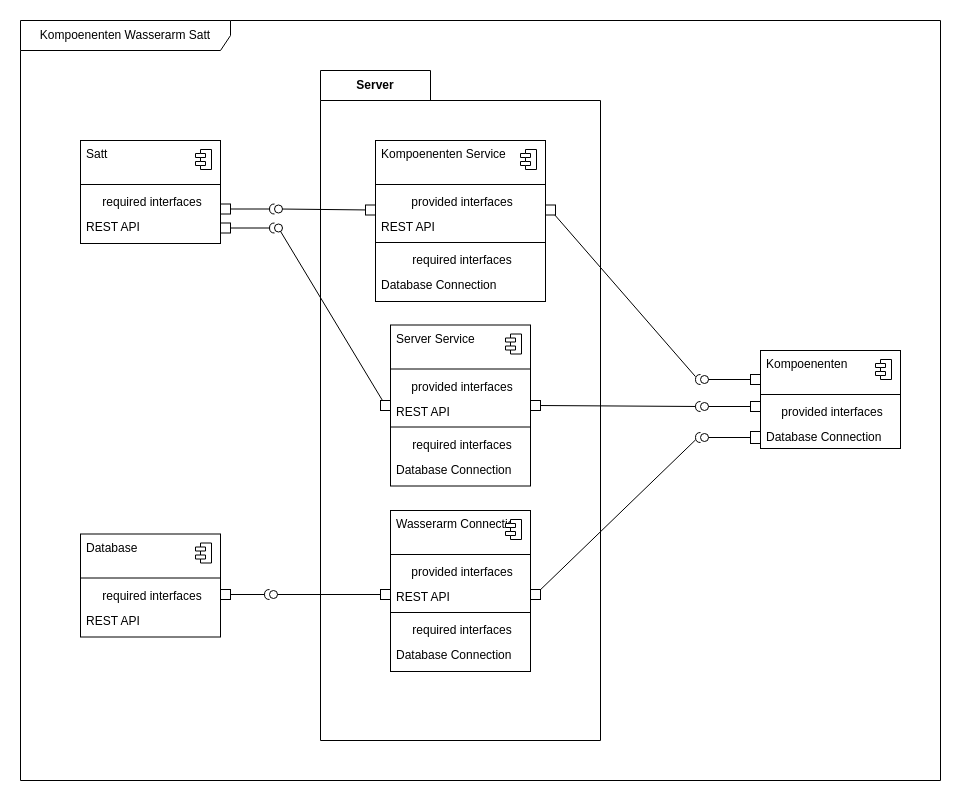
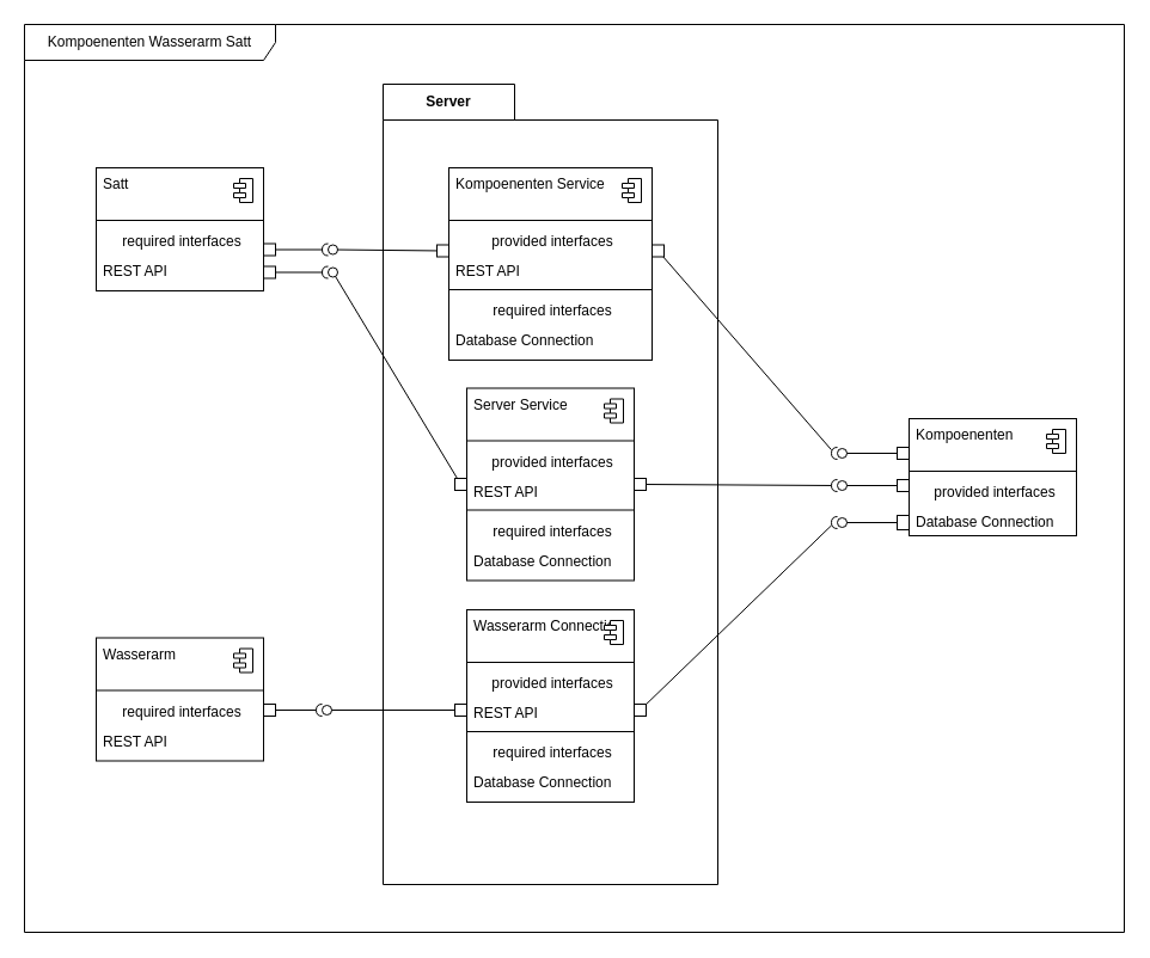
  <mxCell id="0" />
  <mxCell id="1" parent="0" />
  <mxCell id="2" value="Kompoenenten Wasserarm Satt" style="shape=umlFrame;whiteSpace=wrap;html=1;pointerEvents=0;recursiveResize=0;container=1;collapsible=0;width=210;height=30;" vertex="1" parent="1"><mxGeometry x="20" y="20" width="920" height="760" as="geometry" /></mxCell>
  <mxCell id="3" value="" style="fontStyle=1;align=center;verticalAlign=top;childLayout=stackLayout;horizontal=1;horizontalStack=0;resizeParent=1;resizeParentMax=0;resizeLast=0;marginBottom=0;" vertex="1" parent="2"><mxGeometry x="740" y="330" width="140" height="98" as="geometry" /></mxCell>
  <mxCell id="4" value="Kompoenenten" style="html=1;align=left;spacingLeft=4;verticalAlign=top;strokeColor=none;fillColor=none;whiteSpace=wrap;" vertex="1" parent="3"><mxGeometry width="140" height="40" as="geometry" /></mxCell>
  <mxCell id="5" value="" style="shape=module;jettyWidth=10;jettyHeight=4;" vertex="1" parent="4"><mxGeometry x="1" width="16" height="20" relative="1" as="geometry"><mxPoint x="-25" y="9" as="offset" /></mxGeometry></mxCell>
  <mxCell id="6" value="" style="line;strokeWidth=1;fillColor=none;align=left;verticalAlign=middle;spacingTop=-1;spacingLeft=3;spacingRight=3;rotatable=0;labelPosition=right;points=[];portConstraint=eastwest;" vertex="1" parent="3"><mxGeometry y="40" width="140" height="8" as="geometry" /></mxCell>
  <mxCell id="7" value="provided interfaces" style="html=1;align=center;spacingLeft=4;verticalAlign=top;strokeColor=none;fillColor=none;whiteSpace=wrap;" vertex="1" parent="3"><mxGeometry y="48" width="140" height="25" as="geometry" /></mxCell>
  <mxCell id="8" value="Database Connection" style="html=1;align=left;spacingLeft=4;verticalAlign=top;strokeColor=none;fillColor=none;whiteSpace=wrap;" vertex="1" parent="3"><mxGeometry y="73" width="140" height="25" as="geometry" /></mxCell>
  <mxCell id="9" value="" style="fontStyle=1;align=center;verticalAlign=top;childLayout=stackLayout;horizontal=1;horizontalStack=0;resizeParent=1;resizeParentMax=0;resizeLast=0;marginBottom=0;" vertex="1" parent="2"><mxGeometry x="60" y="120" width="140" height="103" as="geometry" /></mxCell>
  <mxCell id="10" value="Satt" style="html=1;align=left;spacingLeft=4;verticalAlign=top;strokeColor=none;fillColor=none;whiteSpace=wrap;" vertex="1" parent="9"><mxGeometry width="140" height="40" as="geometry" /></mxCell>
  <mxCell id="11" value="" style="shape=module;jettyWidth=10;jettyHeight=4;" vertex="1" parent="10"><mxGeometry x="1" width="16" height="20" relative="1" as="geometry"><mxPoint x="-25" y="9" as="offset" /></mxGeometry></mxCell>
  <mxCell id="12" value="" style="line;strokeWidth=1;fillColor=none;align=left;verticalAlign=middle;spacingTop=-1;spacingLeft=3;spacingRight=3;rotatable=0;labelPosition=right;points=[];portConstraint=eastwest;" vertex="1" parent="9"><mxGeometry y="40" width="140" height="8" as="geometry" /></mxCell>
  <mxCell id="13" value="required interfaces" style="html=1;align=center;spacingLeft=4;verticalAlign=top;strokeColor=none;fillColor=none;whiteSpace=wrap;" vertex="1" parent="9"><mxGeometry y="48" width="140" height="25" as="geometry" /></mxCell>
  <mxCell id="14" value="REST API" style="html=1;align=left;spacingLeft=4;verticalAlign=top;strokeColor=none;fillColor=none;whiteSpace=wrap;" vertex="1" parent="9"><mxGeometry y="73" width="140" height="30" as="geometry" /></mxCell>
  <mxCell id="15" value="" style="fontStyle=1;align=center;verticalAlign=top;childLayout=stackLayout;horizontal=1;horizontalStack=0;resizeParent=1;resizeParentMax=0;resizeLast=0;marginBottom=0;" vertex="1" parent="2"><mxGeometry x="60" y="513.5" width="140" height="103" as="geometry" /></mxCell>
- <mxCell id="16" value="Database" style="html=1;align=left;spacingLeft=4;verticalAlign=top;strokeColor=none;fillColor=none;whiteSpace=wrap;" vertex="1" parent="15"><mxGeometry width="140" height="40" as="geometry" /></mxCell>
+ <mxCell id="16" value="Wasserarm" style="html=1;align=left;spacingLeft=4;verticalAlign=top;strokeColor=none;fillColor=none;whiteSpace=wrap;" vertex="1" parent="15"><mxGeometry width="140" height="40" as="geometry" /></mxCell>
  <mxCell id="17" value="" style="shape=module;jettyWidth=10;jettyHeight=4;" vertex="1" parent="16"><mxGeometry x="1" width="16" height="20" relative="1" as="geometry"><mxPoint x="-25" y="9" as="offset" /></mxGeometry></mxCell>
  <mxCell id="18" value="" style="line;strokeWidth=1;fillColor=none;align=left;verticalAlign=middle;spacingTop=-1;spacingLeft=3;spacingRight=3;rotatable=0;labelPosition=right;points=[];portConstraint=eastwest;" vertex="1" parent="15"><mxGeometry y="40" width="140" height="8" as="geometry" /></mxCell>
  <mxCell id="19" value="required interfaces" style="html=1;align=center;spacingLeft=4;verticalAlign=top;strokeColor=none;fillColor=none;whiteSpace=wrap;" vertex="1" parent="15"><mxGeometry y="48" width="140" height="25" as="geometry" /></mxCell>
  <mxCell id="20" value="REST API" style="html=1;align=left;spacingLeft=4;verticalAlign=top;strokeColor=none;fillColor=none;whiteSpace=wrap;" vertex="1" parent="15"><mxGeometry y="73" width="140" height="30" as="geometry" /></mxCell>
  <mxCell id="21" value="Server" style="shape=folder;fontStyle=1;tabWidth=110;tabHeight=30;tabPosition=left;html=1;boundedLbl=1;labelInHeader=1;container=1;collapsible=0;recursiveResize=0;whiteSpace=wrap;" vertex="1" parent="2"><mxGeometry x="300" y="50" width="280" height="670" as="geometry" /></mxCell>
  <mxCell id="22" value="" style="fontStyle=1;align=center;verticalAlign=top;childLayout=stackLayout;horizontal=1;horizontalStack=0;resizeParent=1;resizeParentMax=0;resizeLast=0;marginBottom=0;" vertex="1" parent="21"><mxGeometry x="55" y="70" width="170" height="161" as="geometry" /></mxCell>
  <mxCell id="23" value="Kompoenenten Service" style="html=1;align=left;spacingLeft=4;verticalAlign=top;strokeColor=none;fillColor=none;whiteSpace=wrap;" vertex="1" parent="22"><mxGeometry width="170" height="40" as="geometry" /></mxCell>
  <mxCell id="24" value="" style="shape=module;jettyWidth=10;jettyHeight=4;" vertex="1" parent="23"><mxGeometry x="1" width="16" height="20" relative="1" as="geometry"><mxPoint x="-25" y="9" as="offset" /></mxGeometry></mxCell>
  <mxCell id="25" value="" style="line;strokeWidth=1;fillColor=none;align=left;verticalAlign=middle;spacingTop=-1;spacingLeft=3;spacingRight=3;rotatable=0;labelPosition=right;points=[];portConstraint=eastwest;" vertex="1" parent="22"><mxGeometry y="40" width="170" height="8" as="geometry" /></mxCell>
  <mxCell id="26" value="provided interfaces" style="html=1;align=center;spacingLeft=4;verticalAlign=top;strokeColor=none;fillColor=none;whiteSpace=wrap;" vertex="1" parent="22"><mxGeometry y="48" width="170" height="25" as="geometry" /></mxCell>
  <mxCell id="27" value="REST API" style="html=1;align=left;spacingLeft=4;verticalAlign=top;strokeColor=none;fillColor=none;whiteSpace=wrap;" vertex="1" parent="22"><mxGeometry y="73" width="170" height="25" as="geometry" /></mxCell>
  <mxCell id="28" value="" style="line;strokeWidth=1;fillColor=none;align=left;verticalAlign=middle;spacingTop=-1;spacingLeft=3;spacingRight=3;rotatable=0;labelPosition=right;points=[];portConstraint=eastwest;" vertex="1" parent="22"><mxGeometry y="98" width="170" height="8" as="geometry" /></mxCell>
  <mxCell id="29" value="required interfaces" style="html=1;align=center;spacingLeft=4;verticalAlign=top;strokeColor=none;fillColor=none;whiteSpace=wrap;" vertex="1" parent="22"><mxGeometry y="106" width="170" height="25" as="geometry" /></mxCell>
  <mxCell id="30" value="Database Connection" style="html=1;align=left;spacingLeft=4;verticalAlign=top;strokeColor=none;fillColor=none;whiteSpace=wrap;" vertex="1" parent="22"><mxGeometry y="131" width="170" height="30" as="geometry" /></mxCell>
  <mxCell id="31" value="" style="fontStyle=1;align=center;verticalAlign=top;childLayout=stackLayout;horizontal=1;horizontalStack=0;resizeParent=1;resizeParentMax=0;resizeLast=0;marginBottom=0;" vertex="1" parent="21"><mxGeometry x="70" y="440" width="140" height="161" as="geometry" /></mxCell>
  <mxCell id="32" value="Wasserarm Connection" style="html=1;align=left;spacingLeft=4;verticalAlign=top;strokeColor=none;fillColor=none;whiteSpace=wrap;" vertex="1" parent="31"><mxGeometry width="140" height="40" as="geometry" /></mxCell>
  <mxCell id="33" value="" style="shape=module;jettyWidth=10;jettyHeight=4;" vertex="1" parent="32"><mxGeometry x="1" width="16" height="20" relative="1" as="geometry"><mxPoint x="-25" y="9" as="offset" /></mxGeometry></mxCell>
  <mxCell id="34" value="" style="line;strokeWidth=1;fillColor=none;align=left;verticalAlign=middle;spacingTop=-1;spacingLeft=3;spacingRight=3;rotatable=0;labelPosition=right;points=[];portConstraint=eastwest;" vertex="1" parent="31"><mxGeometry y="40" width="140" height="8" as="geometry" /></mxCell>
  <mxCell id="35" value="provided interfaces" style="html=1;align=center;spacingLeft=4;verticalAlign=top;strokeColor=none;fillColor=none;whiteSpace=wrap;" vertex="1" parent="31"><mxGeometry y="48" width="140" height="25" as="geometry" /></mxCell>
  <mxCell id="36" value="REST API" style="html=1;align=left;spacingLeft=4;verticalAlign=top;strokeColor=none;fillColor=none;whiteSpace=wrap;" vertex="1" parent="31"><mxGeometry y="73" width="140" height="25" as="geometry" /></mxCell>
  <mxCell id="37" value="" style="line;strokeWidth=1;fillColor=none;align=left;verticalAlign=middle;spacingTop=-1;spacingLeft=3;spacingRight=3;rotatable=0;labelPosition=right;points=[];portConstraint=eastwest;" vertex="1" parent="31"><mxGeometry y="98" width="140" height="8" as="geometry" /></mxCell>
  <mxCell id="38" value="required interfaces" style="html=1;align=center;spacingLeft=4;verticalAlign=top;strokeColor=none;fillColor=none;whiteSpace=wrap;" vertex="1" parent="31"><mxGeometry y="106" width="140" height="25" as="geometry" /></mxCell>
  <mxCell id="39" value="Database Connection" style="html=1;align=left;spacingLeft=4;verticalAlign=top;strokeColor=none;fillColor=none;whiteSpace=wrap;" vertex="1" parent="31"><mxGeometry y="131" width="140" height="30" as="geometry" /></mxCell>
  <mxCell id="40" value="" style="fontStyle=1;align=center;verticalAlign=top;childLayout=stackLayout;horizontal=1;horizontalStack=0;resizeParent=1;resizeParentMax=0;resizeLast=0;marginBottom=0;" vertex="1" parent="21"><mxGeometry x="70" y="254.5" width="140" height="161" as="geometry" /></mxCell>
  <mxCell id="41" value="Server Service" style="html=1;align=left;spacingLeft=4;verticalAlign=top;strokeColor=none;fillColor=none;whiteSpace=wrap;" vertex="1" parent="40"><mxGeometry width="140" height="40" as="geometry" /></mxCell>
  <mxCell id="42" value="" style="shape=module;jettyWidth=10;jettyHeight=4;" vertex="1" parent="41"><mxGeometry x="1" width="16" height="20" relative="1" as="geometry"><mxPoint x="-25" y="9" as="offset" /></mxGeometry></mxCell>
  <mxCell id="43" value="" style="line;strokeWidth=1;fillColor=none;align=left;verticalAlign=middle;spacingTop=-1;spacingLeft=3;spacingRight=3;rotatable=0;labelPosition=right;points=[];portConstraint=eastwest;" vertex="1" parent="40"><mxGeometry y="40" width="140" height="8" as="geometry" /></mxCell>
  <mxCell id="44" value="provided interfaces" style="html=1;align=center;spacingLeft=4;verticalAlign=top;strokeColor=none;fillColor=none;whiteSpace=wrap;" vertex="1" parent="40"><mxGeometry y="48" width="140" height="25" as="geometry" /></mxCell>
  <mxCell id="45" value="REST API" style="html=1;align=left;spacingLeft=4;verticalAlign=top;strokeColor=none;fillColor=none;whiteSpace=wrap;" vertex="1" parent="40"><mxGeometry y="73" width="140" height="25" as="geometry" /></mxCell>
  <mxCell id="46" value="" style="line;strokeWidth=1;fillColor=none;align=left;verticalAlign=middle;spacingTop=-1;spacingLeft=3;spacingRight=3;rotatable=0;labelPosition=right;points=[];portConstraint=eastwest;" vertex="1" parent="40"><mxGeometry y="98" width="140" height="8" as="geometry" /></mxCell>
  <mxCell id="47" value="required interfaces" style="html=1;align=center;spacingLeft=4;verticalAlign=top;strokeColor=none;fillColor=none;whiteSpace=wrap;" vertex="1" parent="40"><mxGeometry y="106" width="140" height="25" as="geometry" /></mxCell>
  <mxCell id="48" value="Database Connection" style="html=1;align=left;spacingLeft=4;verticalAlign=top;strokeColor=none;fillColor=none;whiteSpace=wrap;" vertex="1" parent="40"><mxGeometry y="131" width="140" height="30" as="geometry" /></mxCell>
  <mxCell id="49" value="" style="html=1;rounded=0;" vertex="1" parent="21"><mxGeometry x="45" y="134.5" width="10" height="10" as="geometry" /></mxCell>
  <mxCell id="50" value="" style="html=1;rounded=0;" vertex="1" parent="21"><mxGeometry x="60" y="330" width="10" height="10" as="geometry" /></mxCell>
  <mxCell id="51" value="" style="html=1;rounded=0;" vertex="1" parent="21"><mxGeometry x="60" y="519" width="10" height="10" as="geometry" /></mxCell>
  <mxCell id="52" value="" style="html=1;rounded=0;" vertex="1" parent="21"><mxGeometry x="225" y="134.5" width="10" height="10" as="geometry" /></mxCell>
  <mxCell id="53" value="" style="html=1;rounded=0;" vertex="1" parent="21"><mxGeometry x="210" y="330" width="10" height="10" as="geometry" /></mxCell>
  <mxCell id="54" value="" style="html=1;rounded=0;" vertex="1" parent="21"><mxGeometry x="210" y="519" width="10" height="10" as="geometry" /></mxCell>
  <mxCell id="55" value="" style="ellipse;html=1;fontSize=11;align=center;fillColor=none;points=[];aspect=fixed;resizable=0;verticalAlign=bottom;labelPosition=center;verticalLabelPosition=top;flipH=1;" vertex="1" parent="2"><mxGeometry x="254" y="184.5" width="8" height="8" as="geometry" /></mxCell>
  <mxCell id="56" value="" style="endArrow=none;html=1;rounded=0;align=center;verticalAlign=top;endFill=0;labelBackgroundColor=none;endSize=2;" edge="1" source="49" target="55" parent="2"><mxGeometry relative="1" as="geometry" /></mxCell>
  <mxCell id="57" value="" style="html=1;rounded=0;" vertex="1" parent="2"><mxGeometry x="200" y="183.5" width="10" height="10" as="geometry" /></mxCell>
  <mxCell id="58" value="" style="ellipse;html=1;fontSize=11;align=center;fillColor=none;points=[];aspect=fixed;resizable=0;verticalAlign=bottom;labelPosition=center;verticalLabelPosition=top;flipH=1;" vertex="1" parent="2"><mxGeometry x="254" y="203.5" width="8" height="8" as="geometry" /></mxCell>
  <mxCell id="59" value="" style="endArrow=none;html=1;rounded=0;align=center;verticalAlign=top;endFill=0;labelBackgroundColor=none;endSize=2;" edge="1" parent="2" source="50" target="58"><mxGeometry relative="1" as="geometry" /></mxCell>
  <mxCell id="60" value="" style="html=1;rounded=0;" vertex="1" parent="2"><mxGeometry x="200" y="202.5" width="10" height="10" as="geometry" /></mxCell>
  <mxCell id="61" value="" style="endArrow=none;html=1;rounded=0;align=center;verticalAlign=top;endFill=0;labelBackgroundColor=none;endSize=2;" edge="1" parent="2" source="60" target="62"><mxGeometry relative="1" as="geometry" /></mxCell>
  <mxCell id="62" value="" style="shape=requiredInterface;html=1;fontSize=11;align=center;fillColor=none;points=[];aspect=fixed;resizable=0;verticalAlign=bottom;labelPosition=center;verticalLabelPosition=top;flipH=1;" vertex="1" parent="2"><mxGeometry x="249" y="202.5" width="5" height="10" as="geometry" /></mxCell>
  <mxCell id="63" value="" style="shape=requiredInterface;html=1;fontSize=11;align=center;fillColor=none;points=[];aspect=fixed;resizable=0;verticalAlign=bottom;labelPosition=center;verticalLabelPosition=top;flipH=1;" vertex="1" parent="2"><mxGeometry x="249" y="183.5" width="5" height="10" as="geometry" /></mxCell>
  <mxCell id="64" value="" style="endArrow=none;html=1;rounded=0;align=center;verticalAlign=top;endFill=0;labelBackgroundColor=none;endSize=2;" edge="1" source="57" target="63" parent="2"><mxGeometry relative="1" as="geometry" /></mxCell>
  <mxCell id="65" value="" style="html=1;rounded=0;" vertex="1" parent="2"><mxGeometry x="200" y="569" width="10" height="10" as="geometry" /></mxCell>
  <mxCell id="66" value="" style="shape=requiredInterface;html=1;fontSize=11;align=center;fillColor=none;points=[];aspect=fixed;resizable=0;verticalAlign=bottom;labelPosition=center;verticalLabelPosition=top;flipH=1;" vertex="1" parent="2"><mxGeometry x="244" y="569" width="5" height="10" as="geometry" /></mxCell>
  <mxCell id="67" value="" style="endArrow=none;html=1;rounded=0;align=center;verticalAlign=top;endFill=0;labelBackgroundColor=none;endSize=2;" edge="1" source="65" target="66" parent="2"><mxGeometry relative="1" as="geometry" /></mxCell>
  <mxCell id="68" value="" style="endArrow=none;html=1;rounded=0;align=center;verticalAlign=top;endFill=0;labelBackgroundColor=none;endSize=2;" edge="1" source="51" target="69" parent="2"><mxGeometry relative="1" as="geometry" /></mxCell>
  <mxCell id="69" value="" style="ellipse;html=1;fontSize=11;align=center;fillColor=none;points=[];aspect=fixed;resizable=0;verticalAlign=bottom;labelPosition=center;verticalLabelPosition=top;flipH=1;" vertex="1" parent="2"><mxGeometry x="249" y="570" width="8" height="8" as="geometry" /></mxCell>
  <mxCell id="70" value="" style="html=1;rounded=0;" vertex="1" parent="2"><mxGeometry x="730" y="354" width="10" height="10" as="geometry" /></mxCell>
  <mxCell id="71" value="" style="endArrow=none;html=1;rounded=0;align=center;verticalAlign=top;endFill=0;labelBackgroundColor=none;endSize=2;" edge="1" source="70" target="72" parent="2"><mxGeometry relative="1" as="geometry" /></mxCell>
  <mxCell id="72" value="" style="ellipse;html=1;fontSize=11;align=center;fillColor=none;points=[];aspect=fixed;resizable=0;verticalAlign=bottom;labelPosition=center;verticalLabelPosition=top;flipH=1;" vertex="1" parent="2"><mxGeometry x="680" y="355" width="8" height="8" as="geometry" /></mxCell>
  <mxCell id="73" value="" style="html=1;rounded=0;" vertex="1" parent="2"><mxGeometry x="730" y="381" width="10" height="10" as="geometry" /></mxCell>
  <mxCell id="74" value="" style="endArrow=none;html=1;rounded=0;align=center;verticalAlign=top;endFill=0;labelBackgroundColor=none;endSize=2;" edge="1" source="73" target="75" parent="2"><mxGeometry relative="1" as="geometry" /></mxCell>
  <mxCell id="75" value="" style="ellipse;html=1;fontSize=11;align=center;fillColor=none;points=[];aspect=fixed;resizable=0;verticalAlign=bottom;labelPosition=center;verticalLabelPosition=top;flipH=1;" vertex="1" parent="2"><mxGeometry x="680" y="382" width="8" height="8" as="geometry" /></mxCell>
  <mxCell id="76" value="" style="html=1;rounded=0;" vertex="1" parent="2"><mxGeometry x="730" y="411" width="10" height="12" as="geometry" /></mxCell>
  <mxCell id="77" value="" style="endArrow=none;html=1;rounded=0;align=center;verticalAlign=top;endFill=0;labelBackgroundColor=none;endSize=2;" edge="1" source="76" target="78" parent="2"><mxGeometry relative="1" as="geometry" /></mxCell>
  <mxCell id="78" value="" style="ellipse;html=1;fontSize=11;align=center;fillColor=none;points=[];aspect=fixed;resizable=0;verticalAlign=bottom;labelPosition=center;verticalLabelPosition=top;flipH=1;" vertex="1" parent="2"><mxGeometry x="680" y="413" width="8" height="8" as="geometry" /></mxCell>
  <mxCell id="79" value="" style="endArrow=none;html=1;rounded=0;align=center;verticalAlign=top;endFill=0;labelBackgroundColor=none;endSize=2;" edge="1" source="53" target="80" parent="2"><mxGeometry relative="1" as="geometry" /></mxCell>
  <mxCell id="80" value="" style="shape=requiredInterface;html=1;fontSize=11;align=center;fillColor=none;points=[];aspect=fixed;resizable=0;verticalAlign=bottom;labelPosition=center;verticalLabelPosition=top;flipH=1;" vertex="1" parent="2"><mxGeometry x="675" y="381" width="5" height="10" as="geometry" /></mxCell>
  <mxCell id="81" value="" style="endArrow=none;html=1;rounded=0;align=center;verticalAlign=top;endFill=0;labelBackgroundColor=none;endSize=2;" edge="1" source="54" target="82" parent="2"><mxGeometry relative="1" as="geometry" /></mxCell>
  <mxCell id="82" value="" style="shape=requiredInterface;html=1;fontSize=11;align=center;fillColor=none;points=[];aspect=fixed;resizable=0;verticalAlign=bottom;labelPosition=center;verticalLabelPosition=top;flipH=1;" vertex="1" parent="2"><mxGeometry x="675" y="412" width="5" height="10" as="geometry" /></mxCell>
  <mxCell id="83" value="" style="shape=requiredInterface;html=1;fontSize=11;align=center;fillColor=none;points=[];aspect=fixed;resizable=0;verticalAlign=bottom;labelPosition=center;verticalLabelPosition=top;flipH=1;" vertex="1" parent="2"><mxGeometry x="675" y="354" width="5" height="10" as="geometry" /></mxCell>
  <mxCell id="84" value="" style="endArrow=none;html=1;rounded=0;align=center;verticalAlign=top;endFill=0;labelBackgroundColor=none;endSize=2;" edge="1" source="52" target="83" parent="2"><mxGeometry relative="1" as="geometry" /></mxCell>
